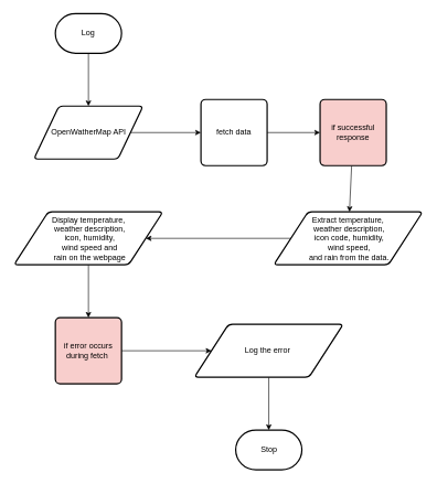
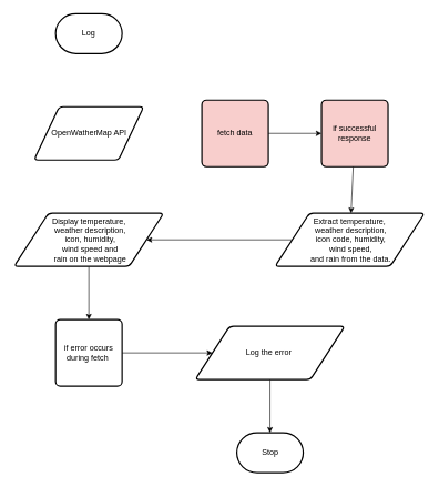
  <mxCell id="0" />
  <mxCell id="1" parent="0" />
- <mxCell id="2" value="" style="edgeStyle=none;html=1;" edge="1" parent="1" source="3" target="6"><mxGeometry relative="1" as="geometry" /></mxCell>
  <mxCell id="3" value="Log" style="strokeWidth=2;html=1;shape=mxgraph.flowchart.terminator;whiteSpace=wrap;" parent="1" vertex="1"><mxGeometry x="83" y="20" width="100" height="60" as="geometry" /></mxCell>
  <mxCell id="4" value="Stop" style="strokeWidth=2;html=1;shape=mxgraph.flowchart.terminator;whiteSpace=wrap;" parent="1" vertex="1"><mxGeometry x="355.5" y="650" width="100" height="60" as="geometry" /></mxCell>
- <mxCell id="5" value="" style="edgeStyle=none;html=1;" edge="1" parent="1" source="6" target="8"><mxGeometry relative="1" as="geometry" /></mxCell>
  <mxCell id="6" value="OpenWatherMap API" style="shape=parallelogram;html=1;strokeWidth=2;perimeter=parallelogramPerimeter;whiteSpace=wrap;rounded=1;arcSize=12;size=0.23;" vertex="1" parent="1"><mxGeometry x="50.5" y="160" width="165" height="80" as="geometry" /></mxCell>
  <mxCell id="7" value="" style="edgeStyle=none;html=1;" edge="1" parent="1" source="8" target="12"><mxGeometry relative="1" as="geometry" /></mxCell>
- <mxCell id="8" value="&amp;nbsp;fetch data&amp;nbsp;" style="rounded=1;whiteSpace=wrap;html=1;absoluteArcSize=1;arcSize=14;strokeWidth=2;" vertex="1" parent="1"><mxGeometry x="303" y="150" width="100" height="100" as="geometry" /></mxCell>
+ <mxCell id="8" value="&amp;nbsp;fetch data&amp;nbsp;" style="rounded=1;whiteSpace=wrap;html=1;absoluteArcSize=1;arcSize=14;strokeWidth=2;fillColor=#f8cecc;" vertex="1" parent="1"><mxGeometry x="303" y="150" width="100" height="100" as="geometry" /></mxCell>
  <mxCell id="9" value="" style="edgeStyle=none;html=1;" edge="1" parent="1" source="10" target="14"><mxGeometry relative="1" as="geometry" /></mxCell>
  <mxCell id="10" value="Extract temperature,&lt;br&gt;&amp;nbsp;weather description,&lt;br&gt;&amp;nbsp;icon code, humidity,&lt;br&gt;&amp;nbsp;wind speed,&lt;br&gt;&amp;nbsp;and rain from the data." style="shape=parallelogram;html=1;strokeWidth=2;perimeter=parallelogramPerimeter;whiteSpace=wrap;rounded=1;arcSize=12;size=0.23;" vertex="1" parent="1"><mxGeometry x="413" y="320" width="225" height="80" as="geometry" /></mxCell>
  <mxCell id="11" value="" style="edgeStyle=none;html=1;" edge="1" parent="1" source="12" target="10"><mxGeometry relative="1" as="geometry" /></mxCell>
  <mxCell id="12" value="if successful response" style="rounded=1;whiteSpace=wrap;html=1;absoluteArcSize=1;arcSize=14;strokeWidth=2;fillColor=#f8cecc;" vertex="1" parent="1"><mxGeometry x="483" y="150" width="100" height="100" as="geometry" /></mxCell>
  <mxCell id="13" value="" style="edgeStyle=none;html=1;" edge="1" parent="1" source="14" target="16"><mxGeometry relative="1" as="geometry" /></mxCell>
  <mxCell id="14" value="Display temperature,&lt;br&gt;&amp;nbsp;weather description,&lt;br&gt;&amp;nbsp;icon, humidity,&lt;br&gt;&amp;nbsp;wind speed and&lt;br&gt;&amp;nbsp;rain on the webpage" style="shape=parallelogram;html=1;strokeWidth=2;perimeter=parallelogramPerimeter;whiteSpace=wrap;rounded=1;arcSize=12;size=0.23;" vertex="1" parent="1"><mxGeometry x="20.5" y="320" width="225" height="80" as="geometry" /></mxCell>
  <mxCell id="15" value="" style="edgeStyle=none;html=1;" edge="1" parent="1" source="16" target="18"><mxGeometry relative="1" as="geometry" /></mxCell>
- <mxCell id="16" value="if error occurs during fetch&amp;nbsp;" style="rounded=1;whiteSpace=wrap;html=1;absoluteArcSize=1;arcSize=14;strokeWidth=2;fillColor=#f8cecc;" vertex="1" parent="1"><mxGeometry x="83" y="480" width="100" height="100" as="geometry" /></mxCell>
+ <mxCell id="16" value="if error occurs during fetch&amp;nbsp;" style="rounded=1;whiteSpace=wrap;html=1;absoluteArcSize=1;arcSize=14;strokeWidth=2;" vertex="1" parent="1"><mxGeometry x="83" y="480" width="100" height="100" as="geometry" /></mxCell>
  <mxCell id="17" value="" style="edgeStyle=none;html=1;" edge="1" parent="1" source="18" target="4"><mxGeometry relative="1" as="geometry" /></mxCell>
  <mxCell id="18" value="Log the error&amp;nbsp;" style="shape=parallelogram;html=1;strokeWidth=2;perimeter=parallelogramPerimeter;whiteSpace=wrap;rounded=1;arcSize=12;size=0.23;" vertex="1" parent="1"><mxGeometry x="293" y="490" width="225" height="80" as="geometry" /></mxCell>
